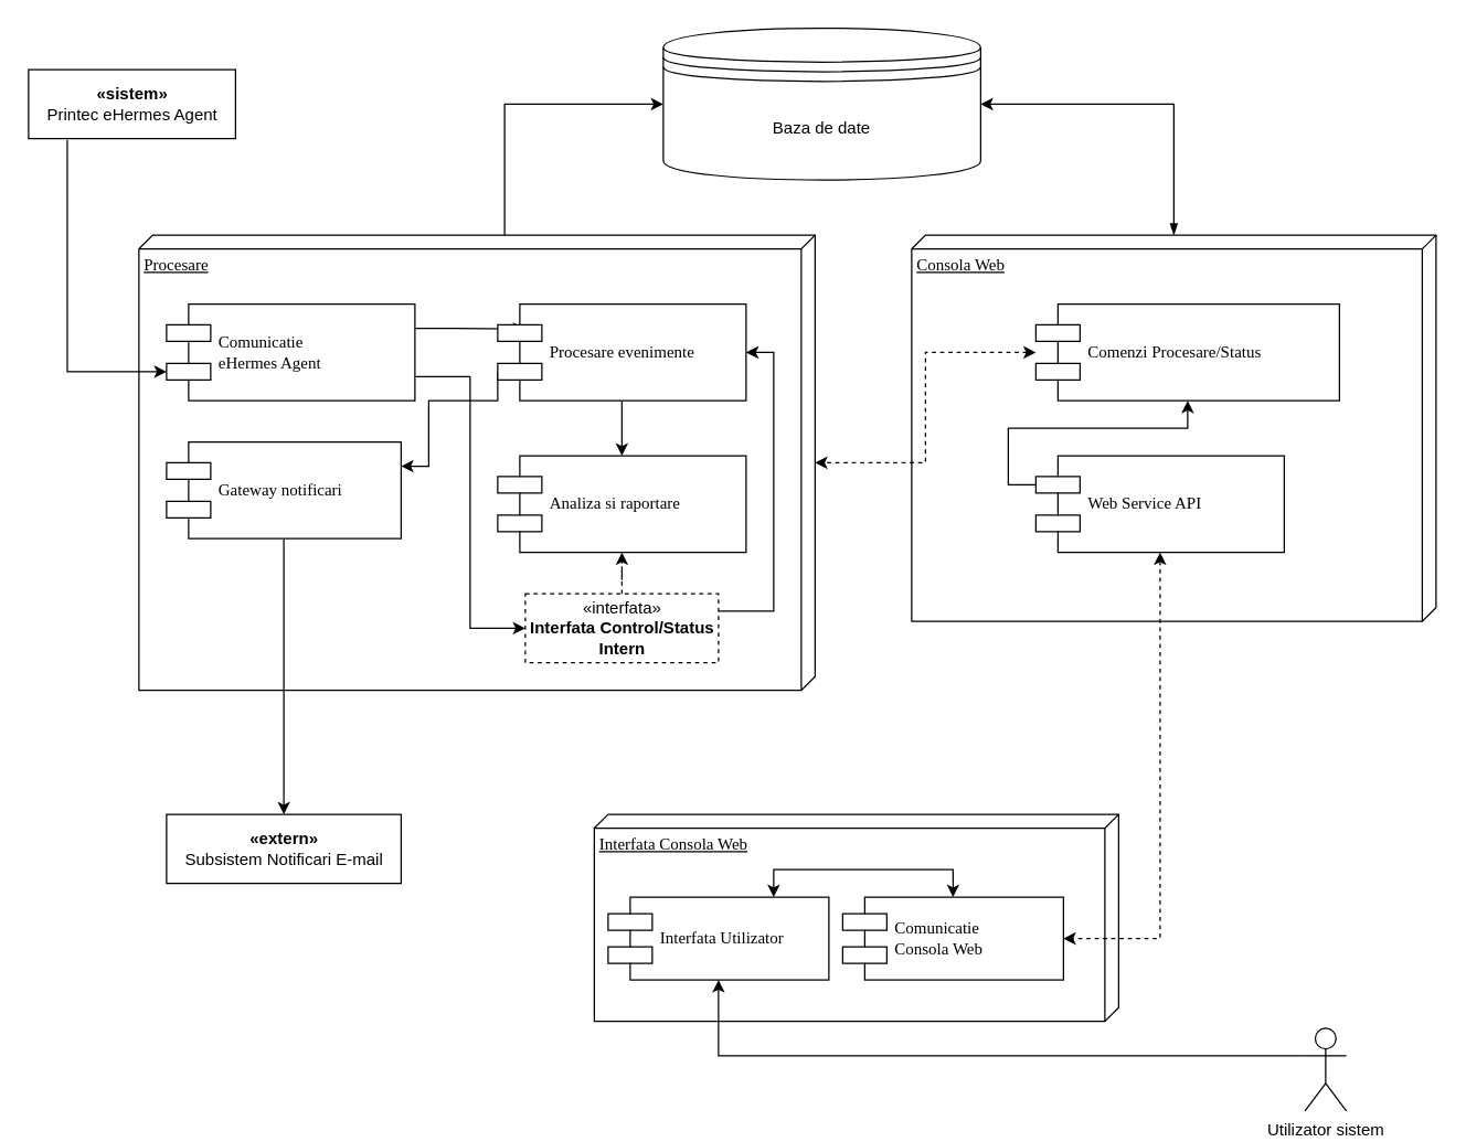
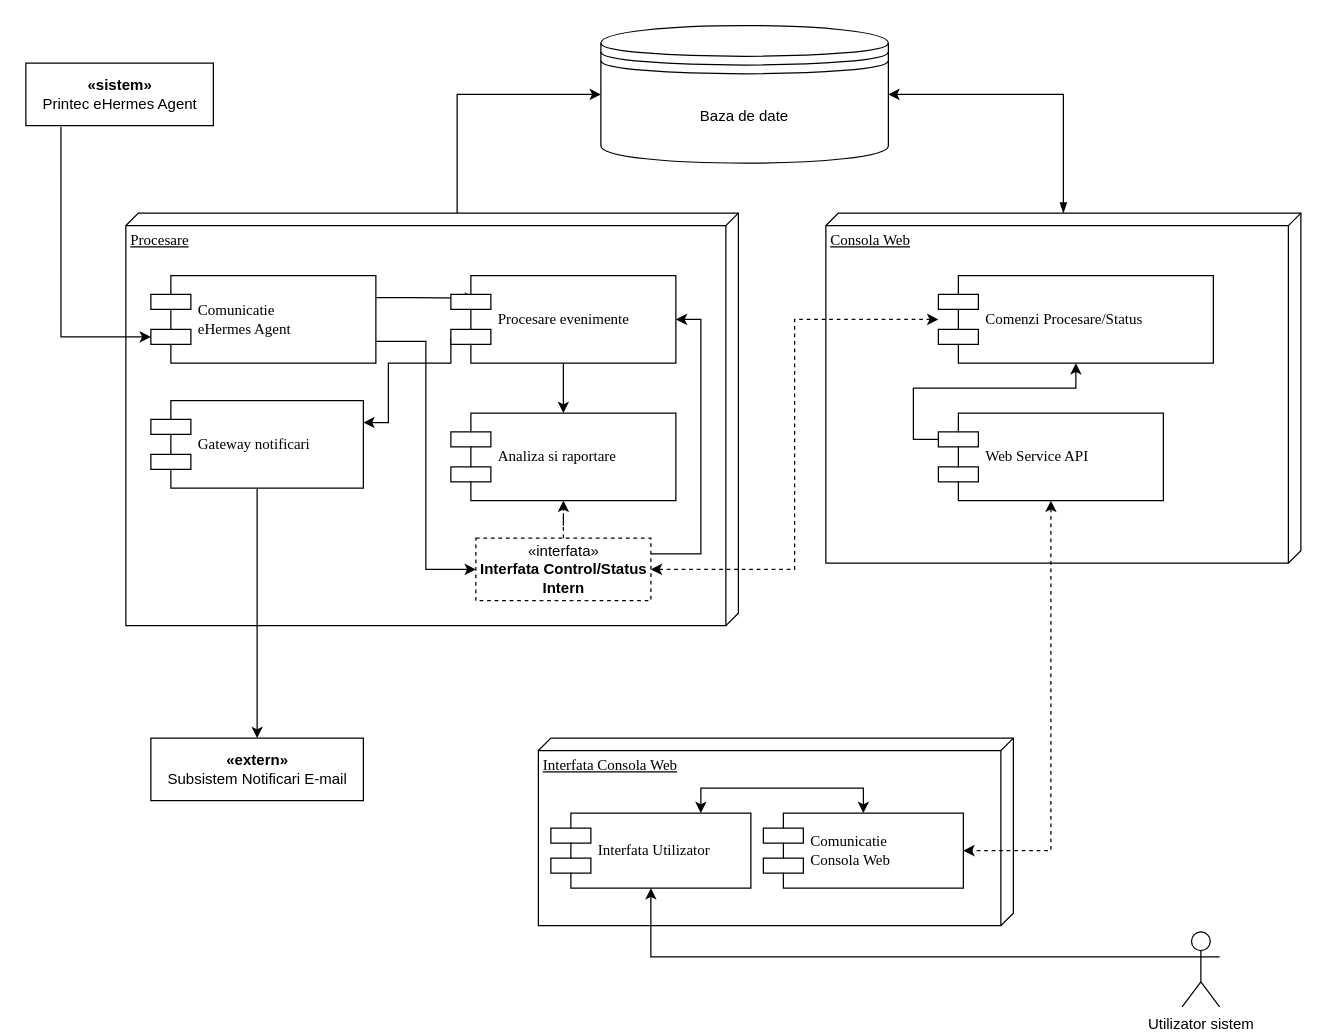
  <mxCell id="0" />
  <mxCell id="1" parent="0" />
  <mxCell id="2" style="edgeStyle=orthogonalEdgeStyle;rounded=0;orthogonalLoop=1;jettySize=auto;html=1;exitX=0;exitY=0;exitDx=0;exitDy=225;exitPerimeter=0;entryX=0;entryY=0.5;entryDx=0;entryDy=0;" edge="1" parent="1" source="3" target="20"><mxGeometry relative="1" as="geometry" /></mxCell>
  <mxCell id="3" value="Procesare" style="verticalAlign=top;align=left;spacingTop=8;spacingLeft=2;spacingRight=12;shape=cube;size=10;direction=south;fontStyle=4;html=1;rounded=0;shadow=0;comic=0;labelBackgroundColor=none;strokeWidth=1;fontFamily=Verdana;fontSize=12" parent="1" vertex="1"><mxGeometry x="100" y="170" width="490" height="330" as="geometry" /></mxCell>
  <mxCell id="4" style="edgeStyle=orthogonalEdgeStyle;rounded=0;orthogonalLoop=1;jettySize=auto;html=1;entryX=1;entryY=0.5;entryDx=0;entryDy=0;startArrow=blockThin;startFill=1;" edge="1" parent="1" source="5" target="20"><mxGeometry relative="1" as="geometry" /></mxCell>
  <mxCell id="5" value="&lt;div&gt;Consola Web&lt;/div&gt;" style="verticalAlign=top;align=left;spacingTop=8;spacingLeft=2;spacingRight=12;shape=cube;size=10;direction=south;fontStyle=4;html=1;rounded=0;shadow=0;comic=0;labelBackgroundColor=none;strokeWidth=1;fontFamily=Verdana;fontSize=12" parent="1" vertex="1"><mxGeometry x="660" y="170" width="380" height="280" as="geometry" /></mxCell>
  <mxCell id="6" value="Interfata Consola Web" style="verticalAlign=top;align=left;spacingTop=8;spacingLeft=2;spacingRight=12;shape=cube;size=10;direction=south;fontStyle=4;html=1;rounded=0;shadow=0;comic=0;labelBackgroundColor=none;strokeWidth=1;fontFamily=Verdana;fontSize=12" parent="1" vertex="1"><mxGeometry x="430" y="590" width="380" height="150" as="geometry" /></mxCell>
  <mxCell id="7" style="edgeStyle=orthogonalEdgeStyle;rounded=0;orthogonalLoop=1;jettySize=auto;html=1;exitX=1;exitY=0.25;exitDx=0;exitDy=0;entryX=0.111;entryY=0.257;entryDx=0;entryDy=0;entryPerimeter=0;" edge="1" parent="1" source="9" target="16"><mxGeometry relative="1" as="geometry" /></mxCell>
  <mxCell id="8" style="edgeStyle=orthogonalEdgeStyle;rounded=0;orthogonalLoop=1;jettySize=auto;html=1;exitX=1;exitY=0.75;exitDx=0;exitDy=0;entryX=0;entryY=0.5;entryDx=0;entryDy=0;startArrow=none;startFill=0;" edge="1" parent="1" source="9" target="23"><mxGeometry relative="1" as="geometry" /></mxCell>
  <mxCell id="9" value="Comunicatie &lt;br&gt;eHermes Agent" style="shape=component;align=left;spacingLeft=36;rounded=0;shadow=0;comic=0;labelBackgroundColor=none;strokeWidth=1;fontFamily=Verdana;fontSize=12;html=1;" parent="1" vertex="1"><mxGeometry x="120" y="220" width="180" height="70" as="geometry" /></mxCell>
  <mxCell id="10" style="edgeStyle=orthogonalEdgeStyle;rounded=0;orthogonalLoop=1;jettySize=auto;html=1;exitX=0.75;exitY=0;exitDx=0;exitDy=0;entryX=0.5;entryY=0;entryDx=0;entryDy=0;startArrow=classic;startFill=1;" edge="1" parent="1" source="11" target="27"><mxGeometry relative="1" as="geometry" /></mxCell>
  <mxCell id="11" value="&lt;div&gt;Interfata Utilizator&lt;/div&gt;" style="shape=component;align=left;spacingLeft=36;rounded=0;shadow=0;comic=0;labelBackgroundColor=none;strokeWidth=1;fontFamily=Verdana;fontSize=12;html=1;" parent="1" vertex="1"><mxGeometry x="440" y="650" width="160" height="60" as="geometry" /></mxCell>
  <mxCell id="12" style="edgeStyle=orthogonalEdgeStyle;rounded=0;orthogonalLoop=1;jettySize=auto;html=1;exitX=0.5;exitY=1;exitDx=0;exitDy=0;startArrow=none;startFill=0;" edge="1" parent="1" source="13" target="28"><mxGeometry relative="1" as="geometry"><mxPoint x="205" y="580" as="targetPoint" /></mxGeometry></mxCell>
  <mxCell id="13" value="Gateway notificari" style="shape=component;align=left;spacingLeft=36;rounded=0;shadow=0;comic=0;labelBackgroundColor=none;strokeWidth=1;fontFamily=Verdana;fontSize=12;html=1;" vertex="1" parent="1"><mxGeometry x="120" y="320" width="170" height="70" as="geometry" /></mxCell>
  <mxCell id="14" style="edgeStyle=orthogonalEdgeStyle;rounded=0;orthogonalLoop=1;jettySize=auto;html=1;exitX=0;exitY=0.7;exitDx=0;exitDy=0;entryX=1;entryY=0.25;entryDx=0;entryDy=0;" edge="1" parent="1" source="16" target="13"><mxGeometry relative="1" as="geometry"><Array as="points"><mxPoint x="360" y="290" /><mxPoint x="310" y="290" /><mxPoint x="310" y="338" /></Array></mxGeometry></mxCell>
  <mxCell id="15" style="edgeStyle=orthogonalEdgeStyle;rounded=0;orthogonalLoop=1;jettySize=auto;html=1;exitX=0.5;exitY=1;exitDx=0;exitDy=0;" edge="1" parent="1" source="16" target="17"><mxGeometry relative="1" as="geometry" /></mxCell>
  <mxCell id="16" value="Procesare evenimente" style="shape=component;align=left;spacingLeft=36;rounded=0;shadow=0;comic=0;labelBackgroundColor=none;strokeWidth=1;fontFamily=Verdana;fontSize=12;html=1;" vertex="1" parent="1"><mxGeometry x="360" y="220" width="180" height="70" as="geometry" /></mxCell>
  <mxCell id="17" value="Analiza si raportare" style="shape=component;align=left;spacingLeft=36;rounded=0;shadow=0;comic=0;labelBackgroundColor=none;strokeWidth=1;fontFamily=Verdana;fontSize=12;html=1;" vertex="1" parent="1"><mxGeometry x="360" y="330" width="180" height="70" as="geometry" /></mxCell>
- <mxCell id="18" style="edgeStyle=orthogonalEdgeStyle;rounded=0;orthogonalLoop=1;jettySize=auto;html=1;dashed=1;startArrow=classic;startFill=1;" edge="1" parent="1" source="19" target="3"><mxGeometry relative="1" as="geometry" /></mxCell>
+ <mxCell id="18" style="edgeStyle=orthogonalEdgeStyle;rounded=0;orthogonalLoop=1;jettySize=auto;html=1;entryX=1;entryY=0.5;entryDx=0;entryDy=0;dashed=1;startArrow=classic;startFill=1;" edge="1" parent="1" source="19" target="23"><mxGeometry relative="1" as="geometry" /></mxCell>
  <mxCell id="19" value="&lt;div&gt;Comenzi Procesare/Status&lt;/div&gt;" style="shape=component;align=left;spacingLeft=36;rounded=0;shadow=0;comic=0;labelBackgroundColor=none;strokeWidth=1;fontFamily=Verdana;fontSize=12;html=1;" vertex="1" parent="1"><mxGeometry x="750" y="220" width="220" height="70" as="geometry" /></mxCell>
  <mxCell id="20" value="Baza de date" style="shape=datastore;whiteSpace=wrap;html=1;" vertex="1" parent="1"><mxGeometry x="480" y="20" width="230" height="110" as="geometry" /></mxCell>
  <mxCell id="21" style="edgeStyle=orthogonalEdgeStyle;rounded=0;orthogonalLoop=1;jettySize=auto;html=1;exitX=0.5;exitY=0;exitDx=0;exitDy=0;dashed=1;startArrow=none;startFill=0;" edge="1" parent="1" source="23" target="17"><mxGeometry relative="1" as="geometry" /></mxCell>
  <mxCell id="22" style="edgeStyle=orthogonalEdgeStyle;rounded=0;orthogonalLoop=1;jettySize=auto;html=1;exitX=1;exitY=0.25;exitDx=0;exitDy=0;entryX=1;entryY=0.5;entryDx=0;entryDy=0;startArrow=none;startFill=0;" edge="1" parent="1" source="23" target="16"><mxGeometry relative="1" as="geometry"><Array as="points"><mxPoint x="560" y="443" /><mxPoint x="560" y="255" /></Array></mxGeometry></mxCell>
  <mxCell id="23" value="«interfata»&lt;br&gt;&lt;b&gt;Interfata Control/Status &lt;br&gt;&lt;/b&gt;&lt;div&gt;&lt;b&gt;Intern&lt;/b&gt;&lt;/div&gt;" style="html=1;dashed=1;" vertex="1" parent="1"><mxGeometry x="380" y="430" width="140" height="50" as="geometry" /></mxCell>
  <mxCell id="24" style="edgeStyle=orthogonalEdgeStyle;rounded=0;orthogonalLoop=1;jettySize=auto;html=1;exitX=0;exitY=0.3;exitDx=0;exitDy=0;startArrow=none;startFill=0;" edge="1" parent="1" source="26" target="19"><mxGeometry relative="1" as="geometry" /></mxCell>
  <mxCell id="25" style="edgeStyle=orthogonalEdgeStyle;rounded=0;orthogonalLoop=1;jettySize=auto;html=1;entryX=1;entryY=0.5;entryDx=0;entryDy=0;startArrow=classic;startFill=1;dashed=1;" edge="1" parent="1" source="26" target="27"><mxGeometry relative="1" as="geometry" /></mxCell>
  <mxCell id="26" value="Web Service API" style="shape=component;align=left;spacingLeft=36;rounded=0;shadow=0;comic=0;labelBackgroundColor=none;strokeWidth=1;fontFamily=Verdana;fontSize=12;html=1;" vertex="1" parent="1"><mxGeometry x="750" y="330" width="180" height="70" as="geometry" /></mxCell>
  <mxCell id="27" value="Comunicatie &lt;br&gt;Consola Web" style="shape=component;align=left;spacingLeft=36;rounded=0;shadow=0;comic=0;labelBackgroundColor=none;strokeWidth=1;fontFamily=Verdana;fontSize=12;html=1;" vertex="1" parent="1"><mxGeometry x="610" y="650" width="160" height="60" as="geometry" /></mxCell>
  <mxCell id="28" value="&lt;div&gt;&lt;b&gt;«extern»&lt;/b&gt;&lt;/div&gt;&lt;div&gt;Subsistem Notificari E-mail&lt;br&gt;&lt;/div&gt;" style="html=1;" vertex="1" parent="1"><mxGeometry x="120" y="590" width="170" height="50" as="geometry" /></mxCell>
  <mxCell id="29" style="edgeStyle=orthogonalEdgeStyle;rounded=0;orthogonalLoop=1;jettySize=auto;html=1;exitX=0;exitY=0.333;exitDx=0;exitDy=0;exitPerimeter=0;startArrow=none;startFill=0;" edge="1" parent="1" source="30" target="11"><mxGeometry relative="1" as="geometry" /></mxCell>
  <mxCell id="30" value="Utilizator sistem" style="shape=umlActor;verticalLabelPosition=bottom;verticalAlign=top;html=1;" vertex="1" parent="1"><mxGeometry x="945" y="745" width="30" height="60" as="geometry" /></mxCell>
  <mxCell id="31" style="edgeStyle=orthogonalEdgeStyle;rounded=0;orthogonalLoop=1;jettySize=auto;html=1;entryX=0;entryY=0.7;entryDx=0;entryDy=0;startArrow=none;startFill=0;exitX=0.187;exitY=1.02;exitDx=0;exitDy=0;exitPerimeter=0;" edge="1" parent="1" source="32" target="9"><mxGeometry relative="1" as="geometry" /></mxCell>
  <mxCell id="32" value="&lt;div&gt;&lt;b&gt;«sistem»&lt;/b&gt;&lt;/div&gt;&lt;div&gt;Printec eHermes Agent&lt;/div&gt;" style="html=1;" vertex="1" parent="1"><mxGeometry x="20" y="50" width="150" height="50" as="geometry" /></mxCell>
